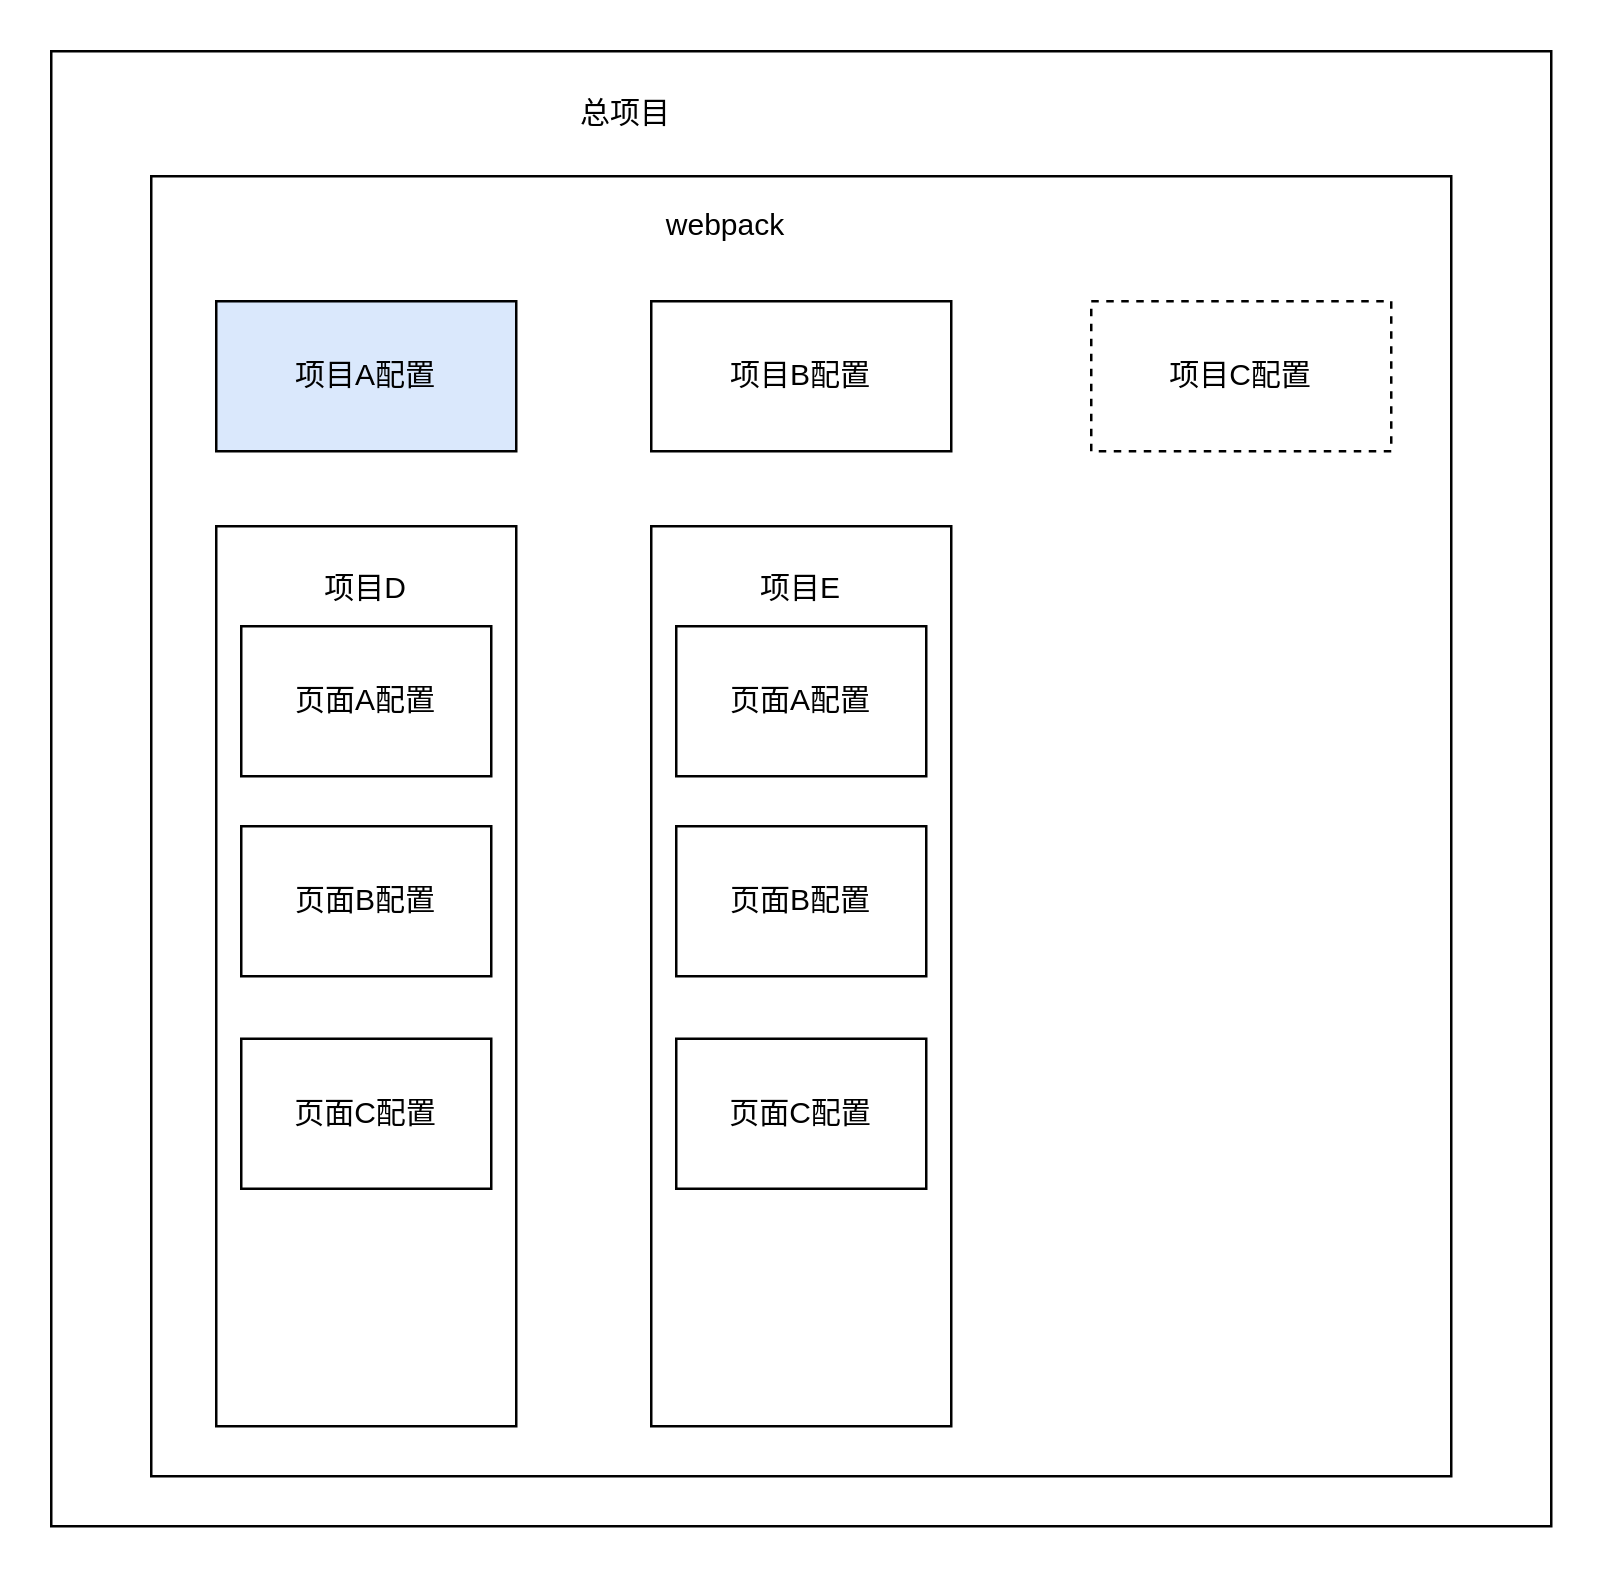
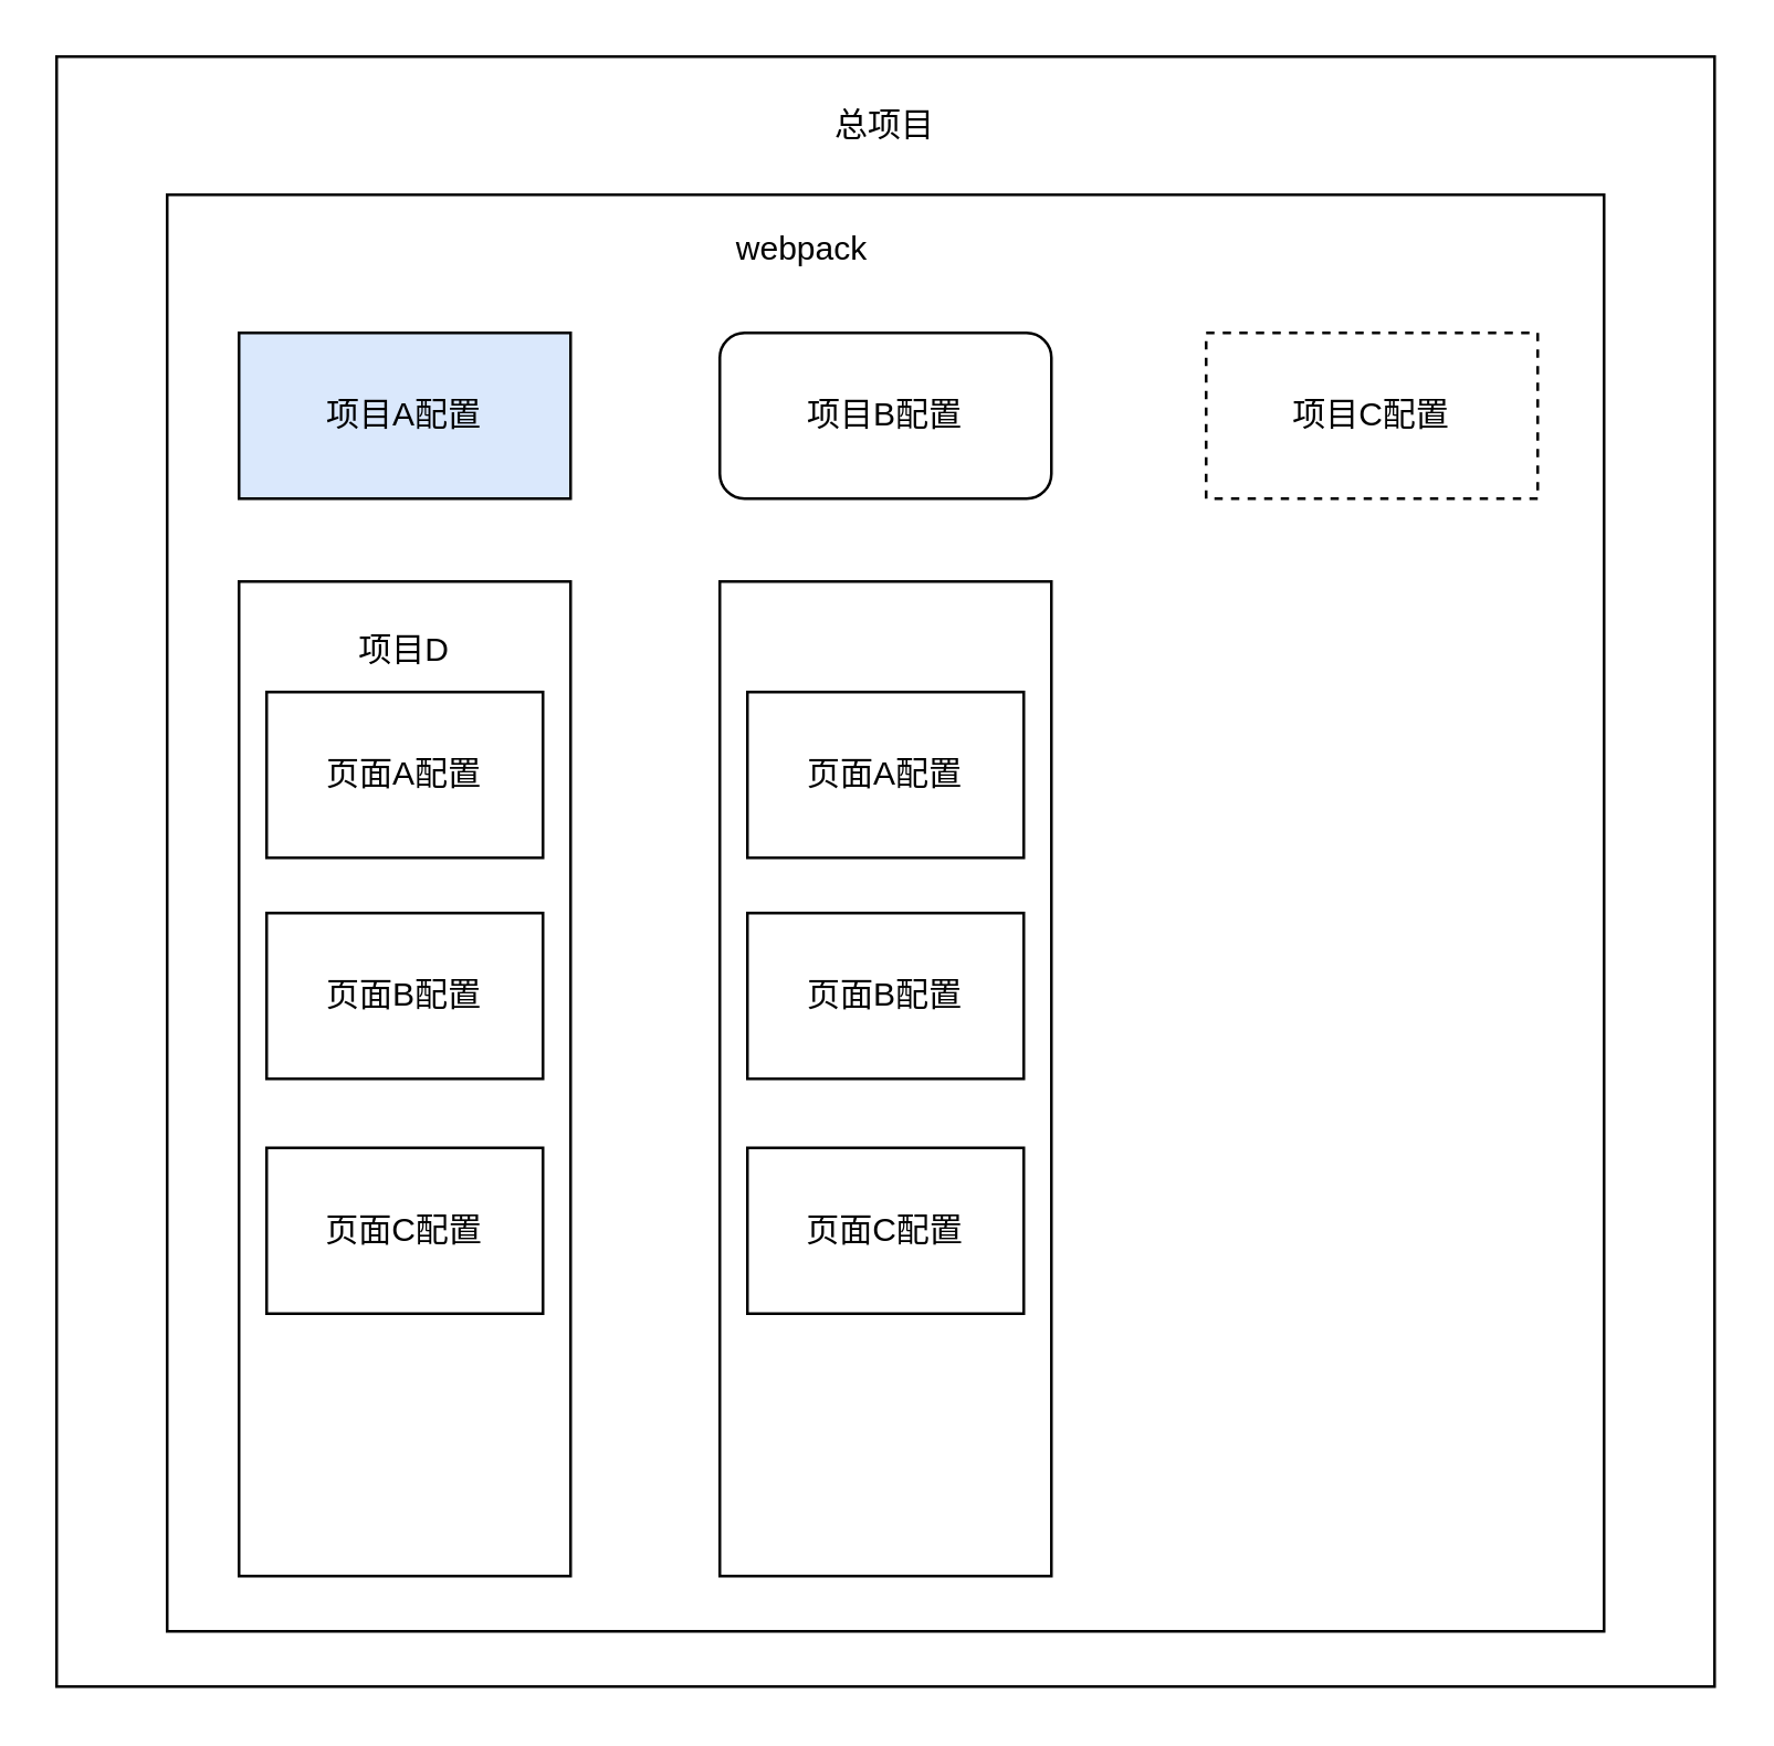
  <mxCell id="0" />
  <mxCell id="1" parent="0" />
  <mxCell id="2" value="" style="rounded=0;whiteSpace=wrap;html=1;" vertex="1" parent="1"><mxGeometry x="20" y="20" width="600" height="590" as="geometry" /></mxCell>
  <mxCell id="3" value="" style="rounded=0;whiteSpace=wrap;html=1;" vertex="1" parent="1"><mxGeometry x="60" y="70" width="520" height="520" as="geometry" /></mxCell>
- <mxCell id="4" value="总项目" style="text;html=1;strokeColor=none;fillColor=none;align=center;verticalAlign=middle;whiteSpace=wrap;rounded=0;" vertex="1" parent="1"><mxGeometry x="220" y="30" width="60" height="30" as="geometry" /></mxCell>
+ <mxCell id="4" value="总项目" style="text;html=1;strokeColor=none;fillColor=none;align=center;verticalAlign=middle;whiteSpace=wrap;rounded=0;" vertex="1" parent="1"><mxGeometry x="290" y="30" width="60" height="30" as="geometry" /></mxCell>
  <mxCell id="5" value="webpack" style="text;html=1;strokeColor=none;fillColor=none;align=center;verticalAlign=middle;whiteSpace=wrap;rounded=0;" vertex="1" parent="1"><mxGeometry x="260" y="75" width="60" height="30" as="geometry" /></mxCell>
  <mxCell id="6" value="项目A配置" style="rounded=0;whiteSpace=wrap;html=1;fillColor=#dae8fc;" vertex="1" parent="1"><mxGeometry x="86" y="120" width="120" height="60" as="geometry" /></mxCell>
- <mxCell id="7" value="项目B配置" style="rounded=0;whiteSpace=wrap;html=1;" vertex="1" parent="1"><mxGeometry x="260" y="120" width="120" height="60" as="geometry" /></mxCell>
+ <mxCell id="7" value="项目B配置" style="whiteSpace=wrap;html=1;rounded=1;" vertex="1" parent="1"><mxGeometry x="260" y="120" width="120" height="60" as="geometry" /></mxCell>
  <mxCell id="8" value="项目C配置" style="rounded=0;whiteSpace=wrap;html=1;dashed=1;" vertex="1" parent="1"><mxGeometry x="436" y="120" width="120" height="60" as="geometry" /></mxCell>
  <mxCell id="9" value="" style="rounded=0;whiteSpace=wrap;html=1;" vertex="1" parent="1"><mxGeometry x="86" y="210" width="120" height="360" as="geometry" /></mxCell>
  <mxCell id="10" value="项目D" style="text;html=1;strokeColor=none;fillColor=none;align=center;verticalAlign=middle;whiteSpace=wrap;rounded=0;" vertex="1" parent="1"><mxGeometry x="116" y="220" width="60" height="30" as="geometry" /></mxCell>
  <mxCell id="11" value="页面A配置" style="rounded=0;whiteSpace=wrap;html=1;" vertex="1" parent="1"><mxGeometry x="96" y="250" width="100" height="60" as="geometry" /></mxCell>
  <mxCell id="12" value="页面B配置" style="rounded=0;whiteSpace=wrap;html=1;" vertex="1" parent="1"><mxGeometry x="96" y="330" width="100" height="60" as="geometry" /></mxCell>
  <mxCell id="13" value="页面C配置" style="rounded=0;whiteSpace=wrap;html=1;" vertex="1" parent="1"><mxGeometry x="96" y="415" width="100" height="60" as="geometry" /></mxCell>
  <mxCell id="14" value="" style="rounded=0;whiteSpace=wrap;html=1;" vertex="1" parent="1"><mxGeometry x="260" y="210" width="120" height="360" as="geometry" /></mxCell>
- <mxCell id="15" value="项目E" style="text;html=1;strokeColor=none;fillColor=none;align=center;verticalAlign=middle;whiteSpace=wrap;rounded=0;" vertex="1" parent="1"><mxGeometry x="290" y="220" width="60" height="30" as="geometry" /></mxCell>
  <mxCell id="16" value="页面A配置" style="rounded=0;whiteSpace=wrap;html=1;" vertex="1" parent="1"><mxGeometry x="270" y="250" width="100" height="60" as="geometry" /></mxCell>
  <mxCell id="17" value="页面B配置" style="rounded=0;whiteSpace=wrap;html=1;" vertex="1" parent="1"><mxGeometry x="270" y="330" width="100" height="60" as="geometry" /></mxCell>
  <mxCell id="18" value="页面C配置" style="rounded=0;whiteSpace=wrap;html=1;" vertex="1" parent="1"><mxGeometry x="270" y="415" width="100" height="60" as="geometry" /></mxCell>
